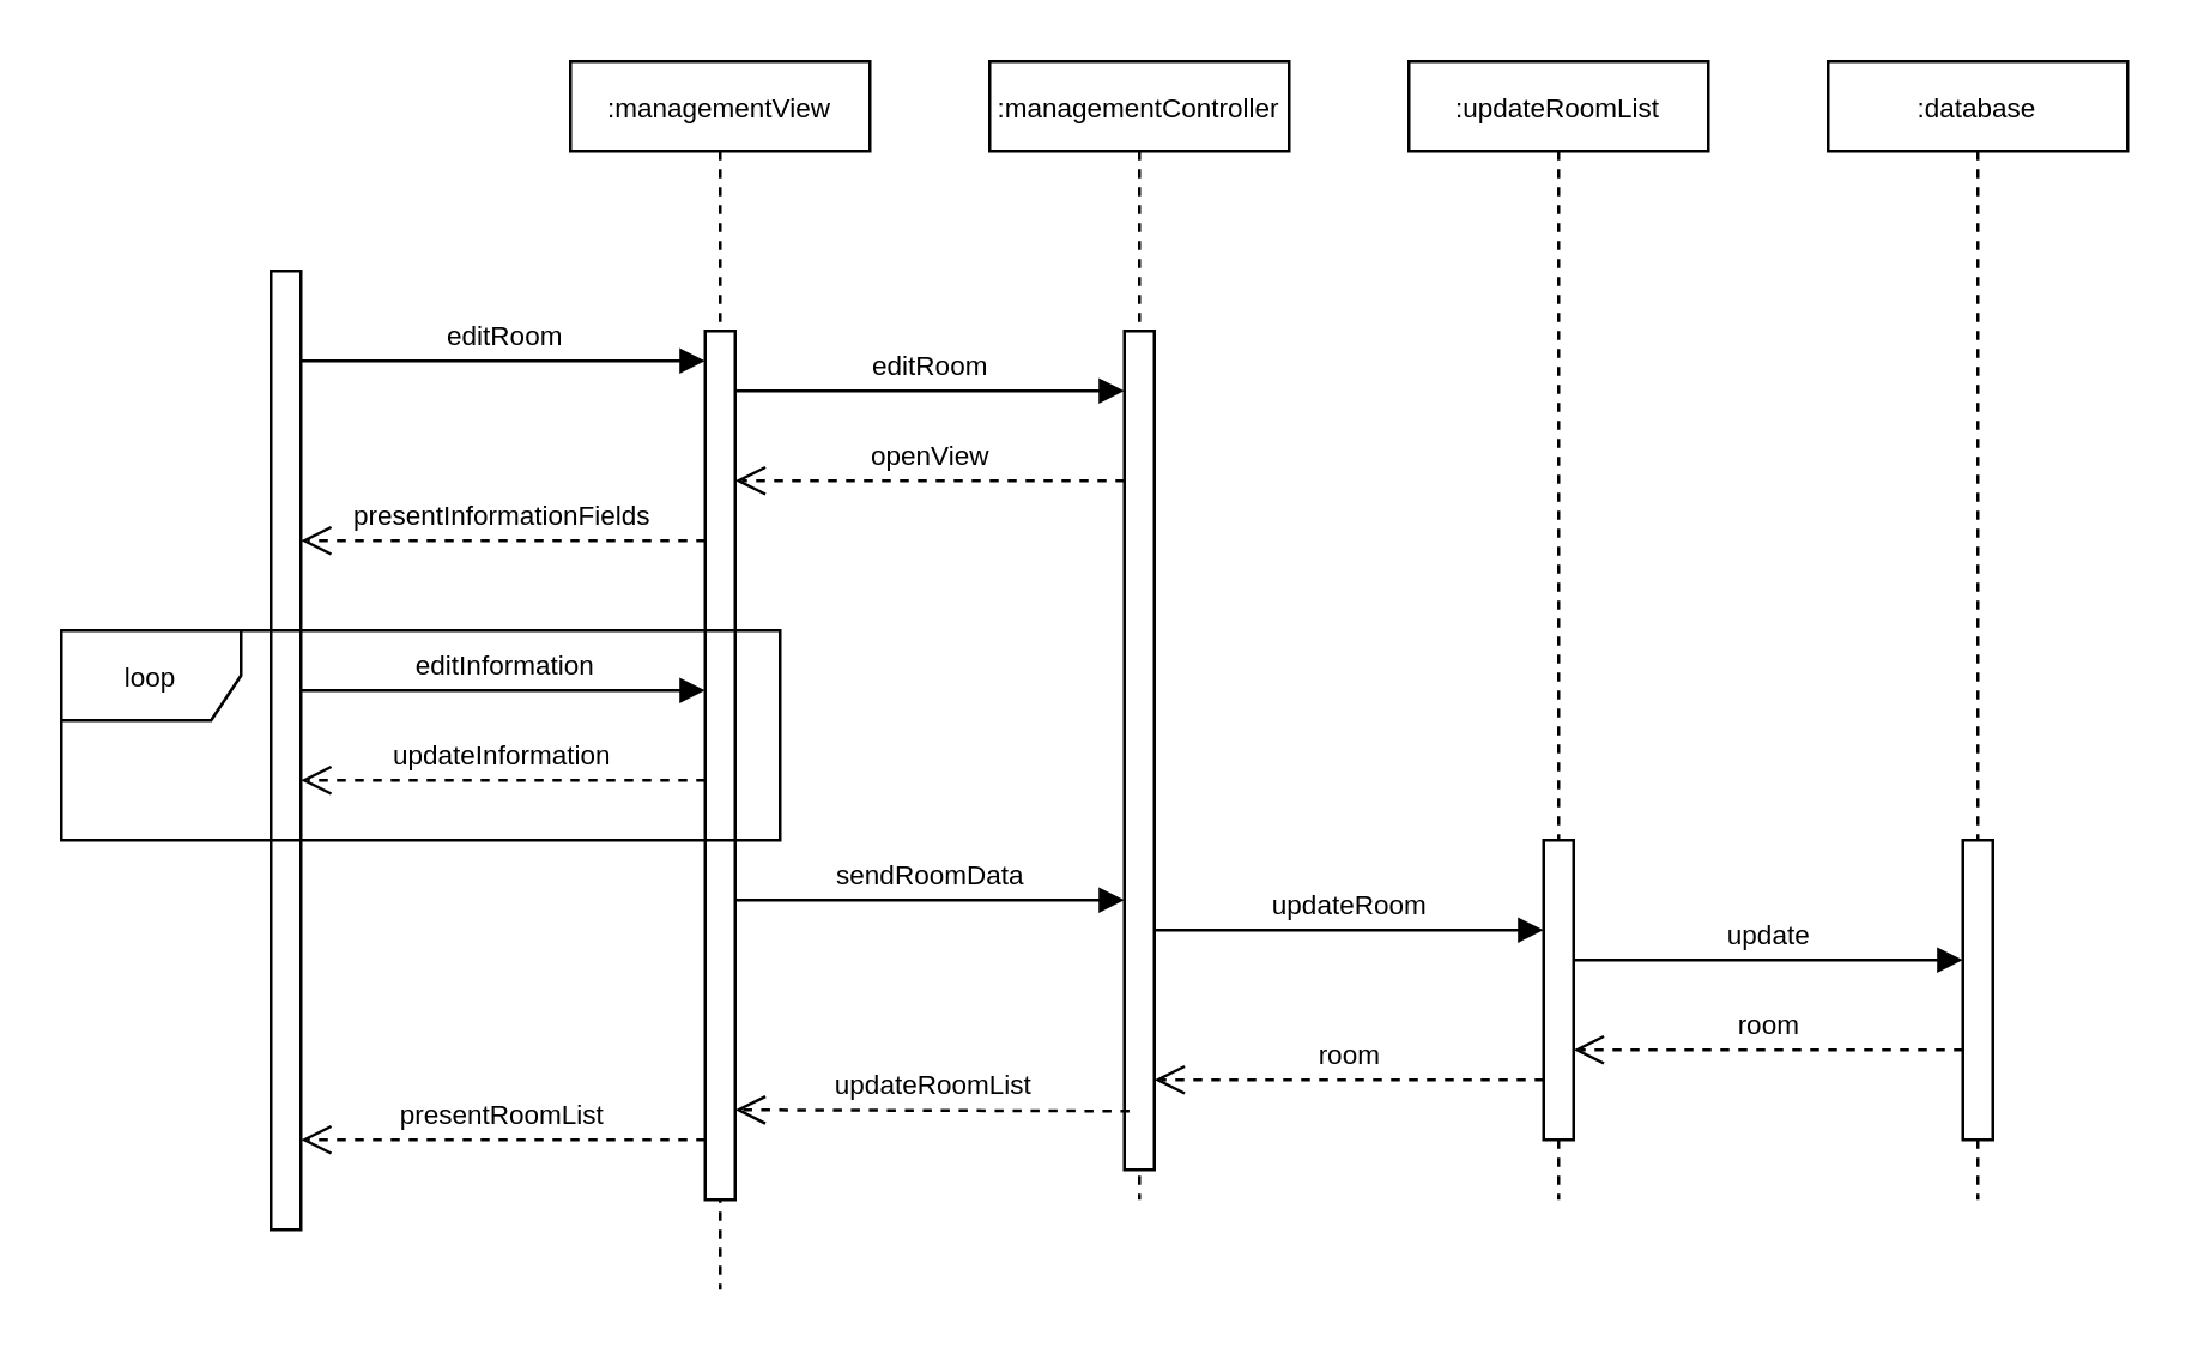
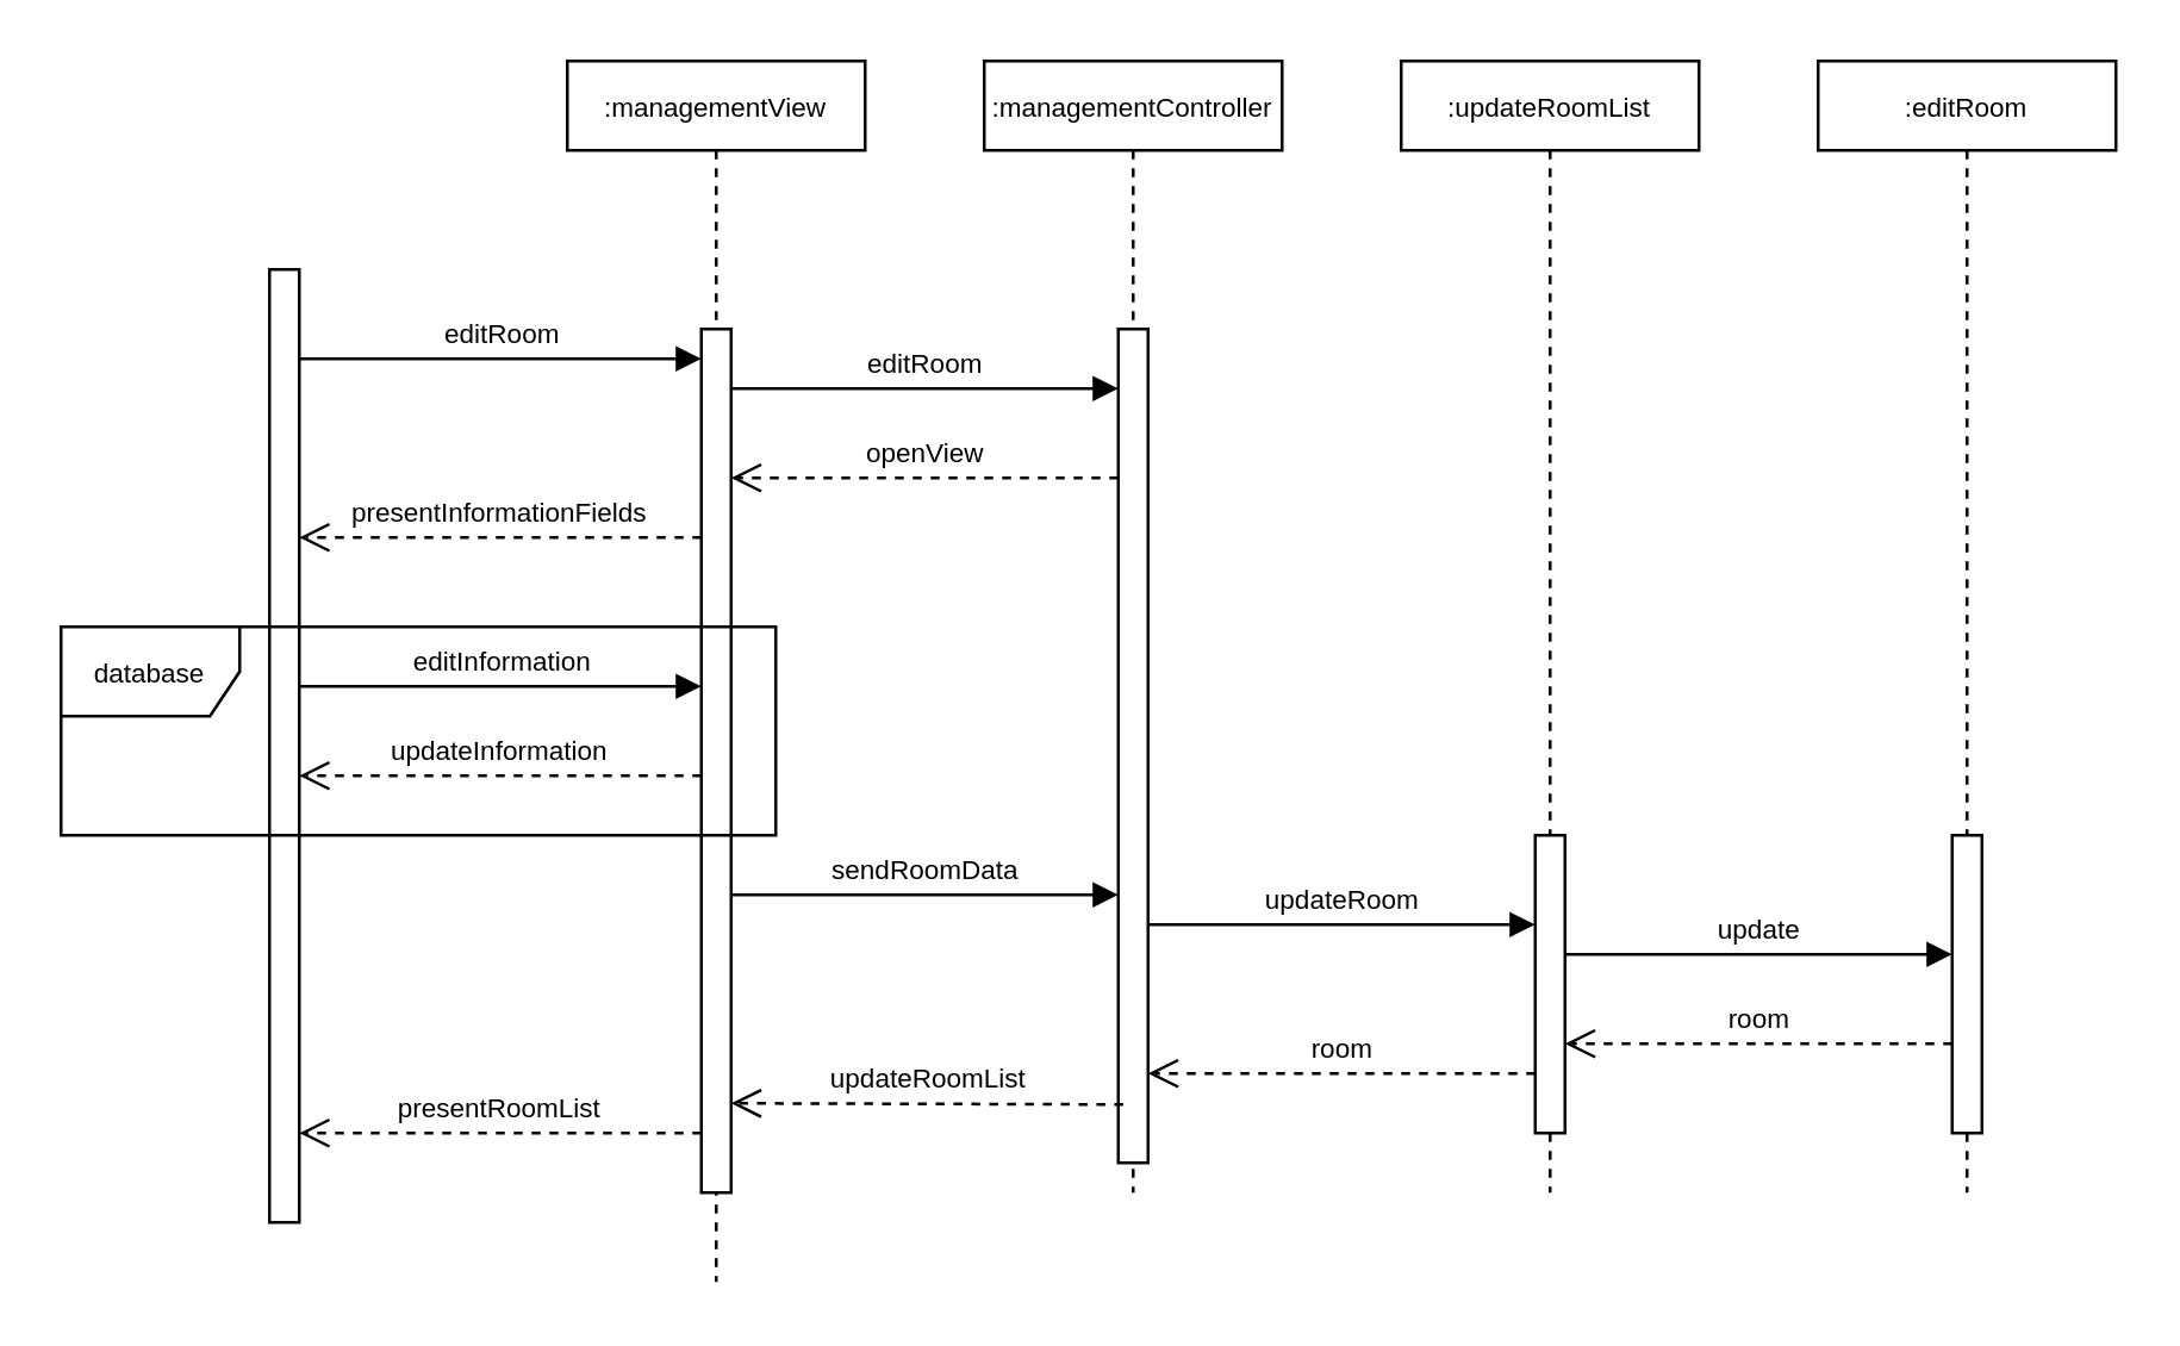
  <mxCell id="0" />
  <mxCell id="1" parent="0" />
  <mxCell id="2" value="&lt;font style=&quot;font-size: 9px;&quot;&gt;:managementController&lt;/font&gt;" style="shape=umlLifeline;perimeter=lifelinePerimeter;whiteSpace=wrap;html=1;container=1;dropTarget=0;collapsible=0;recursiveResize=0;outlineConnect=0;portConstraint=eastwest;newEdgeStyle={&quot;edgeStyle&quot;:&quot;elbowEdgeStyle&quot;,&quot;elbow&quot;:&quot;vertical&quot;,&quot;curved&quot;:0,&quot;rounded&quot;:0};size=30;" vertex="1" parent="1"><mxGeometry x="330" y="20" width="100" height="380" as="geometry" /></mxCell>
  <mxCell id="3" value="" style="html=1;points=[];perimeter=orthogonalPerimeter;outlineConnect=0;targetShapes=umlLifeline;portConstraint=eastwest;newEdgeStyle={&quot;edgeStyle&quot;:&quot;elbowEdgeStyle&quot;,&quot;elbow&quot;:&quot;vertical&quot;,&quot;curved&quot;:0,&quot;rounded&quot;:0};" vertex="1" parent="2"><mxGeometry x="45" y="90" width="10" height="280" as="geometry" /></mxCell>
  <mxCell id="4" value="&lt;font style=&quot;font-size: 9px;&quot;&gt;:managementView&lt;/font&gt;" style="shape=umlLifeline;perimeter=lifelinePerimeter;whiteSpace=wrap;html=1;container=1;dropTarget=0;collapsible=0;recursiveResize=0;outlineConnect=0;portConstraint=eastwest;newEdgeStyle={&quot;edgeStyle&quot;:&quot;elbowEdgeStyle&quot;,&quot;elbow&quot;:&quot;vertical&quot;,&quot;curved&quot;:0,&quot;rounded&quot;:0};size=30;" vertex="1" parent="1"><mxGeometry x="190" y="20" width="100" height="410" as="geometry" /></mxCell>
  <mxCell id="5" value="" style="html=1;points=[];perimeter=orthogonalPerimeter;outlineConnect=0;targetShapes=umlLifeline;portConstraint=eastwest;newEdgeStyle={&quot;edgeStyle&quot;:&quot;elbowEdgeStyle&quot;,&quot;elbow&quot;:&quot;vertical&quot;,&quot;curved&quot;:0,&quot;rounded&quot;:0};" vertex="1" parent="4"><mxGeometry x="45" y="90" width="10" height="290" as="geometry" /></mxCell>
  <mxCell id="6" value="&lt;font style=&quot;font-size: 9px;&quot;&gt;:updateRoomList&lt;/font&gt;" style="shape=umlLifeline;perimeter=lifelinePerimeter;whiteSpace=wrap;html=1;container=1;dropTarget=0;collapsible=0;recursiveResize=0;outlineConnect=0;portConstraint=eastwest;newEdgeStyle={&quot;edgeStyle&quot;:&quot;elbowEdgeStyle&quot;,&quot;elbow&quot;:&quot;vertical&quot;,&quot;curved&quot;:0,&quot;rounded&quot;:0};size=30;" vertex="1" parent="1"><mxGeometry x="470" y="20" width="100" height="380" as="geometry" /></mxCell>
  <mxCell id="7" value="" style="html=1;points=[];perimeter=orthogonalPerimeter;outlineConnect=0;targetShapes=umlLifeline;portConstraint=eastwest;newEdgeStyle={&quot;edgeStyle&quot;:&quot;elbowEdgeStyle&quot;,&quot;elbow&quot;:&quot;vertical&quot;,&quot;curved&quot;:0,&quot;rounded&quot;:0};" vertex="1" parent="6"><mxGeometry x="45" y="260" width="10" height="100" as="geometry" /></mxCell>
- <mxCell id="8" value="&lt;font style=&quot;font-size: 9px;&quot;&gt;:database&lt;/font&gt;" style="shape=umlLifeline;perimeter=lifelinePerimeter;whiteSpace=wrap;html=1;container=1;dropTarget=0;collapsible=0;recursiveResize=0;outlineConnect=0;portConstraint=eastwest;newEdgeStyle={&quot;edgeStyle&quot;:&quot;elbowEdgeStyle&quot;,&quot;elbow&quot;:&quot;vertical&quot;,&quot;curved&quot;:0,&quot;rounded&quot;:0};size=30;" vertex="1" parent="1"><mxGeometry x="610" y="20" width="100" height="380" as="geometry" /></mxCell>
+ <mxCell id="8" value="&lt;font style=&quot;font-size: 9px;&quot;&gt;:editRoom&lt;/font&gt;" style="shape=umlLifeline;perimeter=lifelinePerimeter;whiteSpace=wrap;html=1;container=1;dropTarget=0;collapsible=0;recursiveResize=0;outlineConnect=0;portConstraint=eastwest;newEdgeStyle={&quot;edgeStyle&quot;:&quot;elbowEdgeStyle&quot;,&quot;elbow&quot;:&quot;vertical&quot;,&quot;curved&quot;:0,&quot;rounded&quot;:0};size=30;" vertex="1" parent="1"><mxGeometry x="610" y="20" width="100" height="380" as="geometry" /></mxCell>
  <mxCell id="9" value="" style="html=1;points=[];perimeter=orthogonalPerimeter;outlineConnect=0;targetShapes=umlLifeline;portConstraint=eastwest;newEdgeStyle={&quot;edgeStyle&quot;:&quot;elbowEdgeStyle&quot;,&quot;elbow&quot;:&quot;vertical&quot;,&quot;curved&quot;:0,&quot;rounded&quot;:0};" vertex="1" parent="8"><mxGeometry x="45" y="260" width="10" height="100" as="geometry" /></mxCell>
  <mxCell id="10" value="" style="html=1;points=[];perimeter=orthogonalPerimeter;outlineConnect=0;targetShapes=umlLifeline;portConstraint=eastwest;newEdgeStyle={&quot;edgeStyle&quot;:&quot;elbowEdgeStyle&quot;,&quot;elbow&quot;:&quot;vertical&quot;,&quot;curved&quot;:0,&quot;rounded&quot;:0};" vertex="1" parent="1"><mxGeometry x="90" y="90" width="10" height="320" as="geometry" /></mxCell>
  <mxCell id="11" value="&lt;font style=&quot;font-size: 9px;&quot;&gt;editRoom&lt;/font&gt;" style="html=1;verticalAlign=bottom;endArrow=block;edgeStyle=elbowEdgeStyle;elbow=vertical;curved=0;rounded=0;" edge="1" parent="1" source="10" target="5"><mxGeometry width="80" relative="1" as="geometry"><mxPoint x="120" y="120" as="sourcePoint" /><mxPoint x="230" y="120" as="targetPoint" /><Array as="points"><mxPoint x="170" y="120" /></Array></mxGeometry></mxCell>
  <mxCell id="12" value="&lt;font style=&quot;font-size: 9px;&quot;&gt;presentInformationFields&lt;/font&gt;" style="html=1;verticalAlign=bottom;endArrow=open;dashed=1;endSize=8;edgeStyle=elbowEdgeStyle;elbow=vertical;curved=0;rounded=0;" edge="1" parent="1" source="5" target="10"><mxGeometry relative="1" as="geometry"><mxPoint x="230" y="160" as="sourcePoint" /><mxPoint x="110" y="160" as="targetPoint" /><Array as="points"><mxPoint x="210" y="180" /><mxPoint x="150" y="160" /></Array></mxGeometry></mxCell>
  <mxCell id="13" value="&lt;font style=&quot;font-size: 9px;&quot;&gt;editInformation&lt;/font&gt;" style="html=1;verticalAlign=bottom;endArrow=block;edgeStyle=elbowEdgeStyle;elbow=vertical;curved=0;rounded=0;" edge="1" parent="1" source="10" target="5"><mxGeometry width="80" relative="1" as="geometry"><mxPoint x="110" y="200" as="sourcePoint" /><mxPoint x="230" y="200" as="targetPoint" /><Array as="points"><mxPoint x="220" y="230" /><mxPoint x="200" y="210" /><mxPoint x="168" y="190" /></Array></mxGeometry></mxCell>
  <mxCell id="14" value="&lt;font style=&quot;font-size: 9px;&quot;&gt;editRoom&lt;/font&gt;" style="html=1;verticalAlign=bottom;endArrow=block;edgeStyle=elbowEdgeStyle;elbow=vertical;curved=0;rounded=0;" edge="1" parent="1" source="5" target="3"><mxGeometry width="80" relative="1" as="geometry"><mxPoint x="260" y="130" as="sourcePoint" /><mxPoint x="370" y="130" as="targetPoint" /><Array as="points"><mxPoint x="290" y="130" /></Array></mxGeometry></mxCell>
  <mxCell id="15" value="&lt;font style=&quot;font-size: 9px;&quot;&gt;openView&lt;/font&gt;" style="html=1;verticalAlign=bottom;endArrow=open;dashed=1;endSize=8;edgeStyle=elbowEdgeStyle;elbow=vertical;curved=0;rounded=0;" edge="1" parent="1" source="3" target="5"><mxGeometry relative="1" as="geometry"><mxPoint x="365" y="160" as="sourcePoint" /><mxPoint x="250" y="160" as="targetPoint" /><Array as="points"><mxPoint x="270" y="160" /><mxPoint x="280" y="150" /><mxPoint x="280" y="160" /></Array></mxGeometry></mxCell>
  <mxCell id="16" value="&lt;font style=&quot;font-size: 9px;&quot;&gt;updateInformation&lt;br&gt;&lt;/font&gt;" style="html=1;verticalAlign=bottom;endArrow=open;dashed=1;endSize=8;edgeStyle=elbowEdgeStyle;elbow=vertical;curved=0;rounded=0;" edge="1" parent="1" source="5" target="10"><mxGeometry relative="1" as="geometry"><mxPoint x="220" y="260" as="sourcePoint" /><mxPoint x="110" y="260" as="targetPoint" /><Array as="points"><mxPoint x="210" y="260" /><mxPoint x="150" y="240" /></Array></mxGeometry></mxCell>
- <mxCell id="17" value="&lt;font style=&quot;font-size: 9px;&quot;&gt;loop&lt;/font&gt;" style="shape=umlFrame;whiteSpace=wrap;html=1;pointerEvents=0;" vertex="1" parent="1"><mxGeometry x="20" y="210" width="240" height="70" as="geometry" /></mxCell>
+ <mxCell id="17" value="&lt;font style=&quot;font-size: 9px;&quot;&gt;database&lt;/font&gt;" style="shape=umlFrame;whiteSpace=wrap;html=1;pointerEvents=0;" vertex="1" parent="1"><mxGeometry x="20" y="210" width="240" height="70" as="geometry" /></mxCell>
  <mxCell id="18" value="&lt;font style=&quot;font-size: 9px;&quot;&gt;sendRoomData&lt;/font&gt;" style="html=1;verticalAlign=bottom;endArrow=block;edgeStyle=elbowEdgeStyle;elbow=vertical;curved=0;rounded=0;" edge="1" parent="1" source="5" target="3"><mxGeometry width="80" relative="1" as="geometry"><mxPoint x="260" y="300" as="sourcePoint" /><mxPoint x="370" y="300" as="targetPoint" /><Array as="points"><mxPoint x="285" y="300" /></Array></mxGeometry></mxCell>
  <mxCell id="19" value="&lt;font style=&quot;font-size: 9px;&quot;&gt;updateRoom&lt;/font&gt;" style="html=1;verticalAlign=bottom;endArrow=block;edgeStyle=elbowEdgeStyle;elbow=vertical;curved=0;rounded=0;" edge="1" parent="1" source="3" target="7"><mxGeometry width="80" relative="1" as="geometry"><mxPoint x="390" y="310" as="sourcePoint" /><mxPoint x="510" y="310" as="targetPoint" /><Array as="points"><mxPoint x="430" y="310" /></Array></mxGeometry></mxCell>
  <mxCell id="20" value="&lt;font style=&quot;font-size: 9px;&quot;&gt;update&lt;/font&gt;" style="html=1;verticalAlign=bottom;endArrow=block;edgeStyle=elbowEdgeStyle;elbow=vertical;curved=0;rounded=0;" edge="1" parent="1" source="7" target="9"><mxGeometry width="80" relative="1" as="geometry"><mxPoint x="540" y="320" as="sourcePoint" /><mxPoint x="650" y="320" as="targetPoint" /><Array as="points"><mxPoint x="565" y="320" /></Array></mxGeometry></mxCell>
  <mxCell id="21" value="&lt;br&gt;&lt;font style=&quot;font-size: 9px;&quot;&gt;room&lt;/font&gt;" style="html=1;verticalAlign=bottom;endArrow=open;dashed=1;endSize=8;edgeStyle=elbowEdgeStyle;elbow=vertical;curved=0;rounded=0;" edge="1" parent="1" source="9" target="7"><mxGeometry relative="1" as="geometry"><mxPoint x="650" y="350" as="sourcePoint" /><mxPoint x="530" y="350" as="targetPoint" /><Array as="points"><mxPoint x="560" y="350" /><mxPoint x="565" y="340" /><mxPoint x="565" y="350" /></Array></mxGeometry></mxCell>
  <mxCell id="22" value="&lt;br&gt;&lt;font style=&quot;font-size: 9px;&quot;&gt;room&lt;/font&gt;" style="html=1;verticalAlign=bottom;endArrow=open;dashed=1;endSize=8;edgeStyle=elbowEdgeStyle;elbow=vertical;curved=0;rounded=0;" edge="1" parent="1" source="7" target="3"><mxGeometry relative="1" as="geometry"><mxPoint x="510" y="360" as="sourcePoint" /><mxPoint x="400" y="360" as="targetPoint" /><Array as="points"><mxPoint x="415" y="360" /><mxPoint x="420" y="350" /><mxPoint x="420" y="360" /></Array></mxGeometry></mxCell>
  <mxCell id="23" value="&lt;br&gt;&lt;font style=&quot;font-size: 9px;&quot;&gt;updateRoomList&lt;/font&gt;" style="html=1;verticalAlign=bottom;endArrow=open;dashed=1;endSize=8;edgeStyle=elbowEdgeStyle;elbow=vertical;curved=0;rounded=0;exitX=0.167;exitY=0.93;exitDx=0;exitDy=0;exitPerimeter=0;" edge="1" parent="1" source="3" target="5"><mxGeometry relative="1" as="geometry"><mxPoint x="370" y="370" as="sourcePoint" /><mxPoint x="260" y="370" as="targetPoint" /><Array as="points"><mxPoint x="360" y="370" /><mxPoint x="275" y="360" /><mxPoint x="275" y="370" /></Array></mxGeometry></mxCell>
  <mxCell id="24" value="&lt;font style=&quot;font-size: 9px;&quot;&gt;presentRoomList&lt;/font&gt;" style="html=1;verticalAlign=bottom;endArrow=open;dashed=1;endSize=8;edgeStyle=elbowEdgeStyle;elbow=vertical;curved=0;rounded=0;" edge="1" parent="1" source="5" target="10"><mxGeometry relative="1" as="geometry"><mxPoint x="210" y="380" as="sourcePoint" /><mxPoint x="110" y="380.17" as="targetPoint" /><Array as="points"><mxPoint x="230" y="380" /><mxPoint x="220" y="370" /><mxPoint x="210" y="380" /><mxPoint x="140" y="370.17" /><mxPoint x="140" y="380.17" /></Array></mxGeometry></mxCell>
